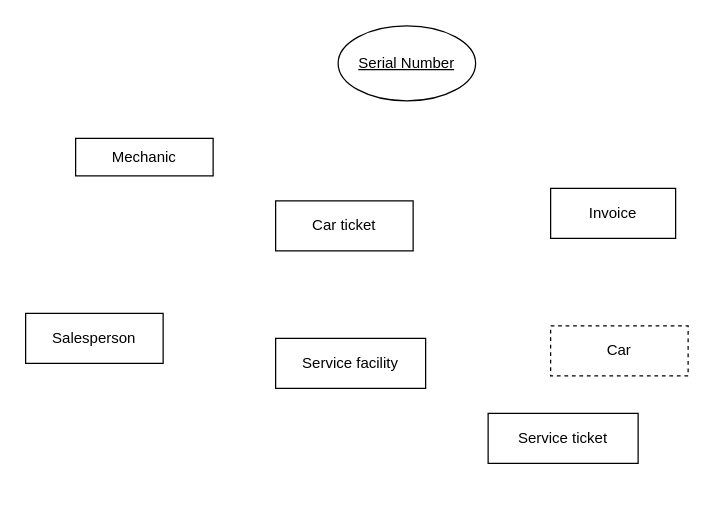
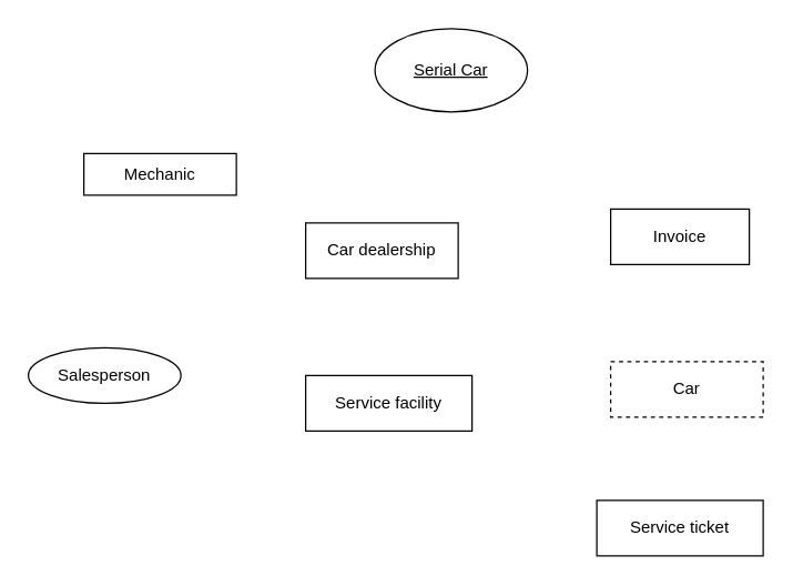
  <mxCell id="0" />
  <mxCell id="1" parent="0" />
- <mxCell id="2" value="Car ticket" style="rounded=0;whiteSpace=wrap;html=1;" vertex="1" parent="1"><mxGeometry x="220" y="160" width="110" height="40" as="geometry" /></mxCell>
+ <mxCell id="2" value="Car dealership" style="rounded=0;whiteSpace=wrap;html=1;" vertex="1" parent="1"><mxGeometry x="220" y="160" width="110" height="40" as="geometry" /></mxCell>
  <mxCell id="3" value="Service facility" style="rounded=0;whiteSpace=wrap;html=1;" vertex="1" parent="1"><mxGeometry x="220" y="270" width="120" height="40" as="geometry" /></mxCell>
  <mxCell id="4" value="Car" style="rounded=0;whiteSpace=wrap;html=1;dashed=1;" vertex="1" parent="1"><mxGeometry x="440" y="260" width="110" height="40" as="geometry" /></mxCell>
- <mxCell id="5" value="Salesperson" style="rounded=0;whiteSpace=wrap;html=1;" vertex="1" parent="1"><mxGeometry x="20" y="250" width="110" height="40" as="geometry" /></mxCell>
+ <mxCell id="5" value="Salesperson" style="ellipse;whiteSpace=wrap;html=1;" vertex="1" parent="1"><mxGeometry x="20" y="250" width="110" height="40" as="geometry" /></mxCell>
  <mxCell id="6" value="Invoice" style="rounded=0;whiteSpace=wrap;html=1;" vertex="1" parent="1"><mxGeometry x="440" y="150" width="100" height="40" as="geometry" /></mxCell>
  <mxCell id="7" value="Mechanic" style="rounded=0;whiteSpace=wrap;html=1;" vertex="1" parent="1"><mxGeometry x="60" y="110" width="110" height="30" as="geometry" /></mxCell>
- <mxCell id="8" value="Service ticket" style="rounded=0;whiteSpace=wrap;html=1;" vertex="1" parent="1"><mxGeometry x="390" y="330" width="120" height="40" as="geometry" /></mxCell>
- <mxCell id="9" value="&lt;u&gt;Serial Number&lt;/u&gt;" style="ellipse;whiteSpace=wrap;html=1;" vertex="1" parent="1"><mxGeometry x="270" y="20" width="110" height="60" as="geometry" /></mxCell>
+ <mxCell id="8" value="Service ticket" style="rounded=0;whiteSpace=wrap;html=1;" vertex="1" parent="1"><mxGeometry x="430" y="360" width="120" height="40" as="geometry" /></mxCell>
+ <mxCell id="9" value="&lt;u&gt;Serial Car&lt;/u&gt;" style="ellipse;whiteSpace=wrap;html=1;" vertex="1" parent="1"><mxGeometry x="270" y="20" width="110" height="60" as="geometry" /></mxCell>
